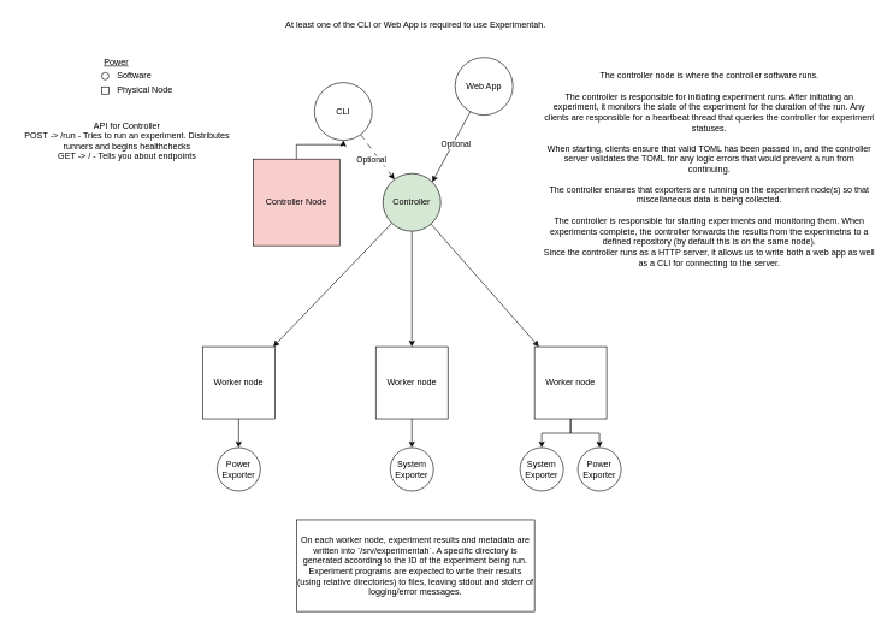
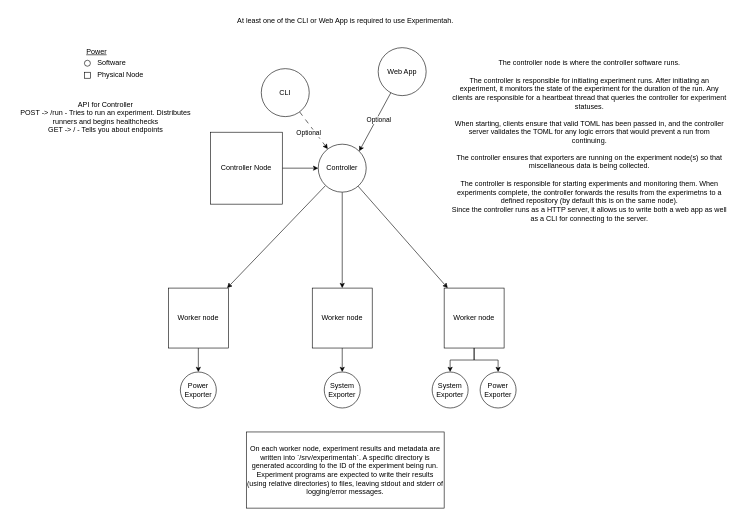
  <mxCell id="0" />
  <mxCell id="1" parent="0" />
  <mxCell id="2" value="" style="group" parent="1" vertex="1" connectable="0"><mxGeometry x="130" y="73" width="170" height="92" as="geometry" /></mxCell>
  <mxCell id="3" value="" style="group" parent="2" vertex="1" connectable="0"><mxGeometry width="130" height="67" as="geometry" /></mxCell>
  <mxCell id="4" value="&lt;div&gt;&lt;u&gt;Power&lt;/u&gt;&lt;/div&gt;&lt;div&gt;&lt;u&gt;&lt;br&gt;&lt;/u&gt;&lt;/div&gt;" style="text;html=1;align=center;verticalAlign=middle;resizable=0;points=[];autosize=1;strokeColor=none;fillColor=none;" parent="3" vertex="1"><mxGeometry width="60" height="40" as="geometry" /></mxCell>
  <mxCell id="5" value="" style="ellipse;whiteSpace=wrap;html=1;aspect=fixed;" parent="3" vertex="1"><mxGeometry x="10" y="27" width="10" height="10" as="geometry" /></mxCell>
  <mxCell id="6" value="Software" style="text;html=1;align=left;verticalAlign=middle;resizable=0;points=[];autosize=1;strokeColor=none;fillColor=none;" parent="3" vertex="1"><mxGeometry x="30" y="17" width="70" height="30" as="geometry" /></mxCell>
  <mxCell id="7" value="" style="rounded=0;whiteSpace=wrap;html=1;" parent="3" vertex="1"><mxGeometry x="10" y="47" width="10" height="10" as="geometry" /></mxCell>
  <mxCell id="8" value="Physical Node" style="text;html=1;align=left;verticalAlign=middle;resizable=0;points=[];autosize=1;strokeColor=none;fillColor=none;" parent="3" vertex="1"><mxGeometry x="30" y="37" width="100" height="30" as="geometry" /></mxCell>
  <mxCell id="9" value="&lt;div&gt;System Exporter&lt;/div&gt;" style="ellipse;whiteSpace=wrap;html=1;" parent="1" vertex="1"><mxGeometry x="540" y="620" width="60" height="60" as="geometry" /></mxCell>
  <mxCell id="10" value="&lt;div&gt;System Exporter&lt;/div&gt;" style="ellipse;whiteSpace=wrap;html=1;" parent="1" vertex="1"><mxGeometry x="720" y="620" width="60" height="60" as="geometry" /></mxCell>
  <mxCell id="11" value="&lt;div&gt;Power&lt;/div&gt;&lt;div&gt;Exporter&lt;/div&gt;" style="ellipse;whiteSpace=wrap;html=1;" parent="1" vertex="1"><mxGeometry x="800" y="620" width="60" height="60" as="geometry" /></mxCell>
  <mxCell id="12" value="API for Controller&lt;div&gt;POST -&amp;gt; /run - Tries to run an experiment. Distributes&lt;br&gt;runners and begins healthchecks&lt;/div&gt;&lt;div&gt;GET -&amp;gt; / - Tells you about endpoints&lt;/div&gt;" style="text;html=1;align=center;verticalAlign=middle;resizable=0;points=[];autosize=1;strokeColor=none;fillColor=none;" vertex="1" parent="1"><mxGeometry x="20" width="310" height="70" as="geometry" y="160" /></mxCell>
  <mxCell id="13" style="rounded=0;orthogonalLoop=1;jettySize=auto;html=1;dashed=1;dashPattern=8 8;" edge="1" parent="1" source="15" target="24"><mxGeometry relative="1" as="geometry" /></mxCell>
  <mxCell id="14" value="Optional" style="edgeLabel;html=1;align=center;verticalAlign=middle;resizable=0;points=[];" vertex="1" connectable="0" parent="13"><mxGeometry x="-0.309" y="3" relative="1" as="geometry"><mxPoint x="-4" y="16" as="offset" /></mxGeometry></mxCell>
  <mxCell id="15" value="CLI" style="ellipse;whiteSpace=wrap;html=1;" vertex="1" parent="1"><mxGeometry x="435" y="114" width="80" height="80" as="geometry" /></mxCell>
  <mxCell id="16" style="rounded=0;orthogonalLoop=1;jettySize=auto;html=1;entryX=1;entryY=0;entryDx=0;entryDy=0;dashed=0;dashPattern=8 8;" edge="1" parent="1" source="18" target="24"><mxGeometry relative="1" as="geometry" /></mxCell>
  <mxCell id="17" value="Optional" style="edgeLabel;html=1;align=center;verticalAlign=middle;resizable=0;points=[];" vertex="1" connectable="0" parent="16"><mxGeometry x="-0.055" relative="1" as="geometry"><mxPoint x="4" as="offset" /></mxGeometry></mxCell>
  <mxCell id="18" value="Web App" style="ellipse;whiteSpace=wrap;html=1;" vertex="1" parent="1"><mxGeometry x="630" y="79" width="80" height="80" as="geometry" /></mxCell>
- <mxCell id="19" style="edgeStyle=orthogonalEdgeStyle;rounded=0;orthogonalLoop=1;jettySize=auto;html=1;" edge="1" parent="1" source="20" target="15"><mxGeometry relative="1" as="geometry" /></mxCell>
- <mxCell id="20" value="Controller Node" style="whiteSpace=wrap;html=1;fillColor=#f8cecc;" vertex="1" parent="1"><mxGeometry x="350" y="220" width="120" height="120" as="geometry" /></mxCell>
+ <mxCell id="19" style="edgeStyle=orthogonalEdgeStyle;rounded=0;orthogonalLoop=1;jettySize=auto;html=1;" edge="1" parent="1" source="20" target="24"><mxGeometry relative="1" as="geometry" /></mxCell>
+ <mxCell id="20" value="Controller Node" style="whiteSpace=wrap;html=1;" vertex="1" parent="1"><mxGeometry x="350" y="220" width="120" height="120" as="geometry" /></mxCell>
  <mxCell id="21" style="rounded=0;orthogonalLoop=1;jettySize=auto;html=1;" edge="1" parent="1" source="24" target="29"><mxGeometry relative="1" as="geometry" /></mxCell>
  <mxCell id="22" style="rounded=0;orthogonalLoop=1;jettySize=auto;html=1;" edge="1" parent="1" source="24" target="32"><mxGeometry relative="1" as="geometry" /></mxCell>
  <mxCell id="23" style="rounded=0;orthogonalLoop=1;jettySize=auto;html=1;" edge="1" parent="1" source="24" target="27"><mxGeometry relative="1" as="geometry" /></mxCell>
- <mxCell id="24" value="Controller" style="ellipse;whiteSpace=wrap;html=1;fillColor=#d5e8d4;" vertex="1" parent="1"><mxGeometry x="530" y="240" width="80" height="80" as="geometry" /></mxCell>
+ <mxCell id="24" value="Controller" style="ellipse;whiteSpace=wrap;html=1;" vertex="1" parent="1"><mxGeometry x="530" y="240" width="80" height="80" as="geometry" /></mxCell>
  <mxCell id="25" value="The controller node is where the controller software runs.&lt;div&gt;&lt;br&gt;&lt;div&gt;The controller is responsible for initiating experiment runs. After initiating an experiment, it monitors the state of the experiment for the duration of the run. Any clients are responsible for a heartbeat thread that queries the controller for experiment statuses.&lt;/div&gt;&lt;/div&gt;&lt;div&gt;&lt;br&gt;&lt;/div&gt;&lt;div&gt;When starting, clients ensure that valid TOML has been passed in, and the controller server validates the TOML for any logic errors that would prevent a run from continuing.&lt;/div&gt;&lt;div&gt;&lt;br&gt;&lt;/div&gt;&lt;div&gt;The controller ensures that exporters are running on the experiment node(s) so that miscellaneous data is being collected.&lt;/div&gt;&lt;div&gt;&lt;br&gt;&lt;/div&gt;&lt;div&gt;The controller is responsible for starting experiments and monitoring them. When experiments complete, the controller forwards the results from the experimetns to a defined repository (by default this is on the same node).&lt;/div&gt;&lt;div&gt;Since the controller runs as a HTTP server, it allows us to write both a web app as well as a CLI for connecting to the server.&lt;/div&gt;" style="text;html=1;align=center;verticalAlign=middle;whiteSpace=wrap;rounded=0;" vertex="1" parent="1"><mxGeometry x="750" y="79" width="465" height="310" as="geometry" /></mxCell>
  <mxCell id="26" style="edgeStyle=orthogonalEdgeStyle;rounded=0;orthogonalLoop=1;jettySize=auto;html=1;" edge="1" parent="1" source="27" target="34"><mxGeometry relative="1" as="geometry" /></mxCell>
  <mxCell id="27" value="Worker node" style="whiteSpace=wrap;html=1;" vertex="1" parent="1"><mxGeometry x="280" y="480" width="100" height="100" as="geometry" /></mxCell>
  <mxCell id="28" style="edgeStyle=orthogonalEdgeStyle;rounded=0;orthogonalLoop=1;jettySize=auto;html=1;" edge="1" parent="1" source="29" target="9"><mxGeometry relative="1" as="geometry" /></mxCell>
  <mxCell id="29" value="Worker node" style="whiteSpace=wrap;html=1;" vertex="1" parent="1"><mxGeometry x="520" y="480" width="100" height="100" as="geometry" /></mxCell>
  <mxCell id="30" style="edgeStyle=orthogonalEdgeStyle;rounded=0;orthogonalLoop=1;jettySize=auto;html=1;" edge="1" parent="1" source="32" target="10"><mxGeometry relative="1" as="geometry" /></mxCell>
  <mxCell id="31" style="edgeStyle=orthogonalEdgeStyle;rounded=0;orthogonalLoop=1;jettySize=auto;html=1;" edge="1" parent="1" source="32" target="11"><mxGeometry relative="1" as="geometry" /></mxCell>
  <mxCell id="32" value="Worker node" style="whiteSpace=wrap;html=1;" vertex="1" parent="1"><mxGeometry x="740" y="480" width="100" height="100" as="geometry" /></mxCell>
  <mxCell id="33" value="&lt;div&gt;On each worker node, experiment results and metadata are written into `/srv/experimentah`. A specific directory is generated according to the ID of the experiment being run. Experiment programs are expected to write their results (using relative directories) to files, leaving stdout and stderr of logging/error messages.&lt;/div&gt;" style="whiteSpace=wrap;html=1;" vertex="1" parent="1"><mxGeometry x="410" y="720" width="330" height="127" as="geometry" /></mxCell>
  <mxCell id="34" value="&lt;div&gt;Power&lt;/div&gt;&lt;div&gt;Exporter&lt;/div&gt;" style="ellipse;whiteSpace=wrap;html=1;" vertex="1" parent="1"><mxGeometry x="300" y="620" width="60" height="60" as="geometry" /></mxCell>
  <mxCell id="35" value="At least one of the CLI or Web App is required to use Experimentah." style="text;html=1;align=center;verticalAlign=middle;resizable=0;points=[];autosize=1;strokeColor=none;fillColor=none;" vertex="1" parent="1"><mxGeometry x="385" y="20" width="380" height="30" as="geometry" /></mxCell>
